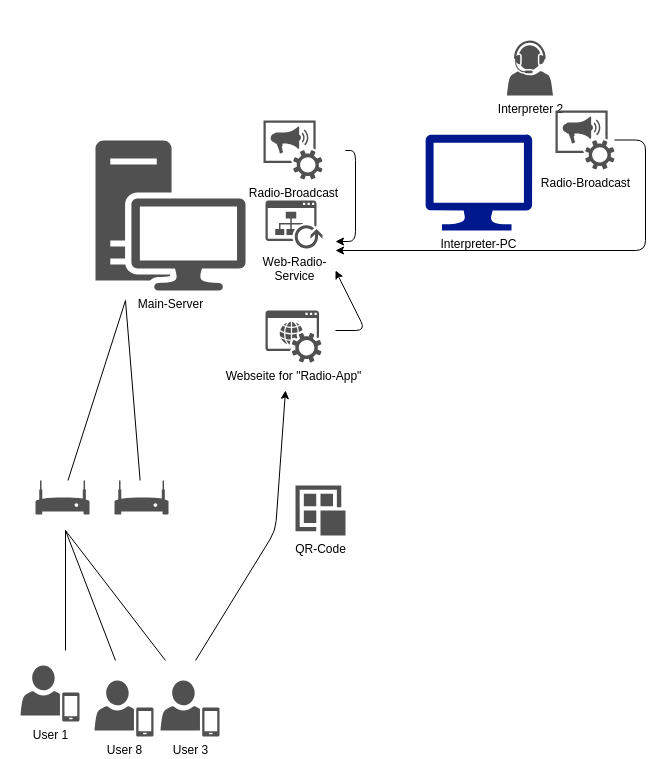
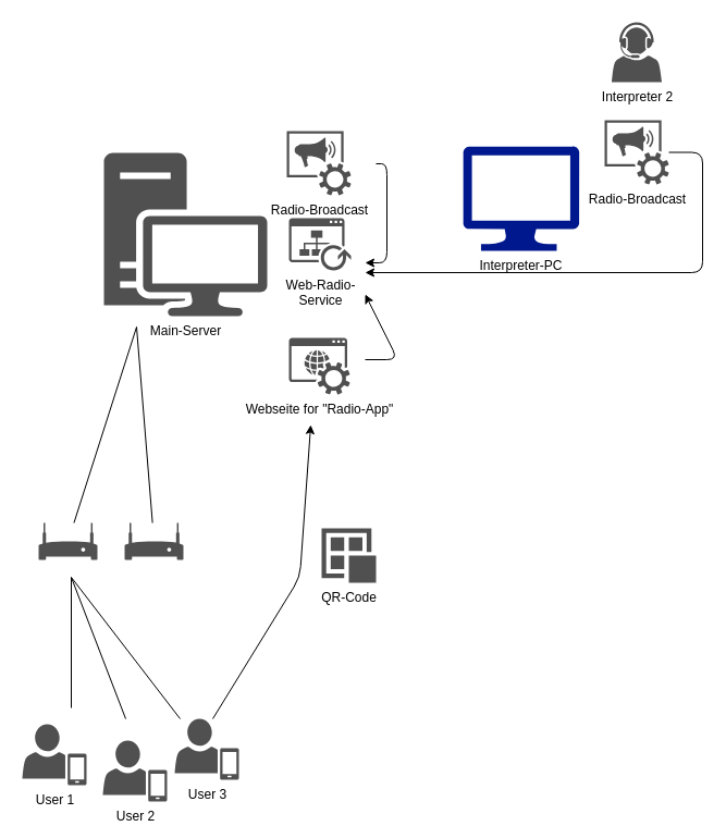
  <mxCell id="0" />
  <mxCell id="1" parent="0" />
  <mxCell id="2" value="Main-Server" style="pointerEvents=1;shadow=0;dashed=0;html=1;strokeColor=none;fillColor=#505050;labelPosition=center;verticalLabelPosition=bottom;verticalAlign=top;outlineConnect=0;align=center;shape=mxgraph.office.devices.workstation;" parent="1" vertex="1"><mxGeometry x="95" y="140" width="150" height="150" as="geometry" /></mxCell>
  <mxCell id="3" value="User 1" style="pointerEvents=1;shadow=0;dashed=0;html=1;strokeColor=none;fillColor=#505050;labelPosition=center;verticalLabelPosition=bottom;verticalAlign=top;outlineConnect=0;align=center;shape=mxgraph.office.users.mobile_user;" parent="1" vertex="1"><mxGeometry x="20" y="665" width="59" height="56" as="geometry" /></mxCell>
- <mxCell id="4" value="User 8" style="pointerEvents=1;shadow=0;dashed=0;html=1;strokeColor=none;fillColor=#505050;labelPosition=center;verticalLabelPosition=bottom;verticalAlign=top;outlineConnect=0;align=center;shape=mxgraph.office.users.mobile_user;" parent="1" vertex="1"><mxGeometry x="94" y="680" width="59" height="56" as="geometry" /></mxCell>
- <mxCell id="5" value="User 3" style="pointerEvents=1;shadow=0;dashed=0;html=1;strokeColor=none;fillColor=#505050;labelPosition=center;verticalLabelPosition=bottom;verticalAlign=top;outlineConnect=0;align=center;shape=mxgraph.office.users.mobile_user;" parent="1" vertex="1"><mxGeometry x="160" y="680" width="59" height="56" as="geometry" /></mxCell>
+ <mxCell id="4" value="User 2" style="pointerEvents=1;shadow=0;dashed=0;html=1;strokeColor=none;fillColor=#505050;labelPosition=center;verticalLabelPosition=bottom;verticalAlign=top;outlineConnect=0;align=center;shape=mxgraph.office.users.mobile_user;" parent="1" vertex="1"><mxGeometry x="94" y="680" width="59" height="56" as="geometry" /></mxCell>
+ <mxCell id="5" value="User 3" style="pointerEvents=1;shadow=0;dashed=0;html=1;strokeColor=none;fillColor=#505050;labelPosition=center;verticalLabelPosition=bottom;verticalAlign=top;outlineConnect=0;align=center;shape=mxgraph.office.users.mobile_user;" parent="1" vertex="1"><mxGeometry x="160" y="660" width="59" height="56" as="geometry" /></mxCell>
  <mxCell id="6" value="Radio-Broadcast" style="pointerEvents=1;shadow=0;dashed=0;html=1;strokeColor=none;fillColor=#505050;labelPosition=center;verticalLabelPosition=bottom;verticalAlign=top;outlineConnect=0;align=center;shape=mxgraph.office.services.conference_announcement_service;" parent="1" vertex="1"><mxGeometry x="263" y="120" width="59" height="59" as="geometry" /></mxCell>
  <mxCell id="7" value="Webseite for &quot;Radio-App&quot;" style="pointerEvents=1;shadow=0;dashed=0;html=1;strokeColor=none;fillColor=#505050;labelPosition=center;verticalLabelPosition=bottom;verticalAlign=top;outlineConnect=0;align=center;shape=mxgraph.office.services.online_hosted_services;" parent="1" vertex="1"><mxGeometry x="265" y="310" width="56" height="52" as="geometry" /></mxCell>
  <mxCell id="8" value="" style="pointerEvents=1;shadow=0;dashed=0;html=1;strokeColor=none;fillColor=#505050;labelPosition=center;verticalLabelPosition=bottom;verticalAlign=top;outlineConnect=0;align=center;shape=mxgraph.office.devices.modem;" parent="1" vertex="1"><mxGeometry x="35" y="480" width="54" height="34" as="geometry" /></mxCell>
  <mxCell id="9" value="" style="endArrow=none;html=1;" parent="1" source="8" edge="1"><mxGeometry width="50" height="50" relative="1" as="geometry"><mxPoint x="35" y="310" as="sourcePoint" /><mxPoint x="125" y="300" as="targetPoint" /></mxGeometry></mxCell>
  <mxCell id="10" value="Web-Radio-&lt;br&gt;Service" style="pointerEvents=1;shadow=0;dashed=0;html=1;strokeColor=none;fillColor=#505050;labelPosition=center;verticalLabelPosition=bottom;verticalAlign=top;outlineConnect=0;align=center;shape=mxgraph.office.sites.publish;" parent="1" vertex="1"><mxGeometry x="265" y="200" width="57" height="48" as="geometry" /></mxCell>
  <mxCell id="11" value="" style="pointerEvents=1;shadow=0;dashed=0;html=1;strokeColor=none;fillColor=#505050;labelPosition=center;verticalLabelPosition=bottom;verticalAlign=top;outlineConnect=0;align=center;shape=mxgraph.office.devices.modem;" parent="1" vertex="1"><mxGeometry x="114" y="480" width="54" height="34" as="geometry" /></mxCell>
  <mxCell id="12" value="" style="endArrow=none;html=1;" parent="1" source="11" edge="1"><mxGeometry width="50" height="50" relative="1" as="geometry"><mxPoint x="135" y="465" as="sourcePoint" /><mxPoint x="125" y="300" as="targetPoint" /></mxGeometry></mxCell>
  <mxCell id="13" value="QR-Code" style="pointerEvents=1;shadow=0;dashed=0;html=1;strokeColor=none;labelPosition=center;verticalLabelPosition=bottom;verticalAlign=top;align=center;fillColor=#505050;shape=mxgraph.mscae.intune.apps" parent="1" vertex="1"><mxGeometry x="295" y="485" width="50" height="50" as="geometry" /></mxCell>
  <mxCell id="14" value="Interpreter-PC" style="aspect=fixed;pointerEvents=1;shadow=0;dashed=0;html=1;strokeColor=none;labelPosition=center;verticalLabelPosition=bottom;verticalAlign=top;align=center;fillColor=#00188D;shape=mxgraph.azure.computer" parent="1" vertex="1"><mxGeometry x="425" y="134" width="106.67" height="96" as="geometry" /></mxCell>
- <mxCell id="15" value="Interpreter 2" style="pointerEvents=1;shadow=0;dashed=0;html=1;strokeColor=none;fillColor=#505050;labelPosition=center;verticalLabelPosition=bottom;verticalAlign=top;outlineConnect=0;align=center;shape=mxgraph.office.users.call_center_agent;" parent="1" vertex="1"><mxGeometry x="506.5" y="40" width="46" height="55" as="geometry" /></mxCell>
+ <mxCell id="15" value="Interpreter 2" style="pointerEvents=1;shadow=0;dashed=0;html=1;strokeColor=none;fillColor=#505050;labelPosition=center;verticalLabelPosition=bottom;verticalAlign=top;outlineConnect=0;align=center;shape=mxgraph.office.users.call_center_agent;" parent="1" vertex="1"><mxGeometry x="561.5" y="20" width="46" height="55" as="geometry" /></mxCell>
  <mxCell id="16" value="Radio-Broadcast" style="pointerEvents=1;shadow=0;dashed=0;html=1;strokeColor=none;fillColor=#505050;labelPosition=center;verticalLabelPosition=bottom;verticalAlign=top;outlineConnect=0;align=center;shape=mxgraph.office.services.conference_announcement_service;" parent="1" vertex="1"><mxGeometry x="555" y="110" width="59" height="59" as="geometry" /></mxCell>
  <mxCell id="17" value="" style="edgeStyle=segmentEdgeStyle;endArrow=classic;html=1;" parent="1" source="16" edge="1"><mxGeometry width="50" height="50" relative="1" as="geometry"><mxPoint x="585" y="210" as="sourcePoint" /><mxPoint x="335" y="250" as="targetPoint" /><Array as="points"><mxPoint x="645" y="140" /><mxPoint x="645" y="250" /></Array></mxGeometry></mxCell>
  <mxCell id="18" value="" style="endArrow=classic;html=1;" parent="1" edge="1"><mxGeometry width="50" height="50" relative="1" as="geometry"><mxPoint x="335" y="330" as="sourcePoint" /><mxPoint x="335" y="270" as="targetPoint" /><Array as="points"><mxPoint x="365" y="330" /></Array></mxGeometry></mxCell>
  <mxCell id="19" value="" style="edgeStyle=segmentEdgeStyle;endArrow=classic;html=1;" parent="1" edge="1"><mxGeometry width="50" height="50" relative="1" as="geometry"><mxPoint x="345" y="150" as="sourcePoint" /><mxPoint x="335" y="241" as="targetPoint" /><Array as="points"><mxPoint x="355" y="150" /><mxPoint x="355" y="241" /></Array></mxGeometry></mxCell>
  <mxCell id="20" value="" style="endArrow=classic;html=1;" parent="1" edge="1"><mxGeometry width="50" height="50" relative="1" as="geometry"><mxPoint x="195" y="660" as="sourcePoint" /><mxPoint x="285" y="390" as="targetPoint" /><Array as="points"><mxPoint x="275" y="530" /></Array></mxGeometry></mxCell>
  <mxCell id="21" value="" style="endArrow=none;html=1;" parent="1" edge="1"><mxGeometry width="50" height="50" relative="1" as="geometry"><mxPoint x="65" y="650" as="sourcePoint" /><mxPoint x="65" y="530" as="targetPoint" /></mxGeometry></mxCell>
  <mxCell id="22" value="" style="endArrow=none;html=1;" parent="1" edge="1"><mxGeometry width="50" height="50" relative="1" as="geometry"><mxPoint x="115" y="660" as="sourcePoint" /><mxPoint x="65" y="530" as="targetPoint" /></mxGeometry></mxCell>
  <mxCell id="23" value="" style="endArrow=none;html=1;" parent="1" edge="1"><mxGeometry width="50" height="50" relative="1" as="geometry"><mxPoint x="165" y="660" as="sourcePoint" /><mxPoint x="65" y="530" as="targetPoint" /></mxGeometry></mxCell>
